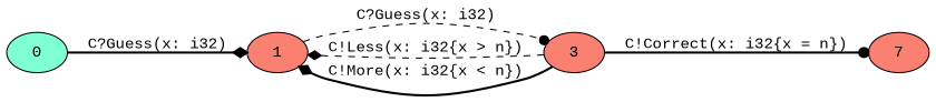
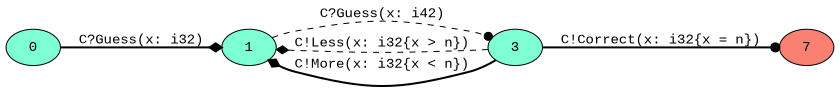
  digraph {
    fontname="Liberation Mono"
    rankdir=LR
    node [fillcolor=aquamarine fontname="Liberation Mono" style=filled]
    edge [arrowhead=diamond fontname="Liberation Mono" style=bold]
    0
-   1 [fillcolor=salmon]
-   3 [fillcolor=salmon]
+   1
+   3
    7 [fillcolor=salmon]
    0 -> 1 [label="C?Guess(x: i32)"]
-   1 -> 3 [arrowhead=dot label="C?Guess(x: i32)" style=dashed]
+   1 -> 3 [arrowhead=dot label="C?Guess(x: i42)" style=dashed]
    3 -> 1 [label="C!Less(x: i32{x > n})" style=dashed]
    3 -> 1 [label="C!More(x: i32{x < n})"]
    3 -> 7 [arrowhead=dot label="C!Correct(x: i32{x = n})"]
  }
